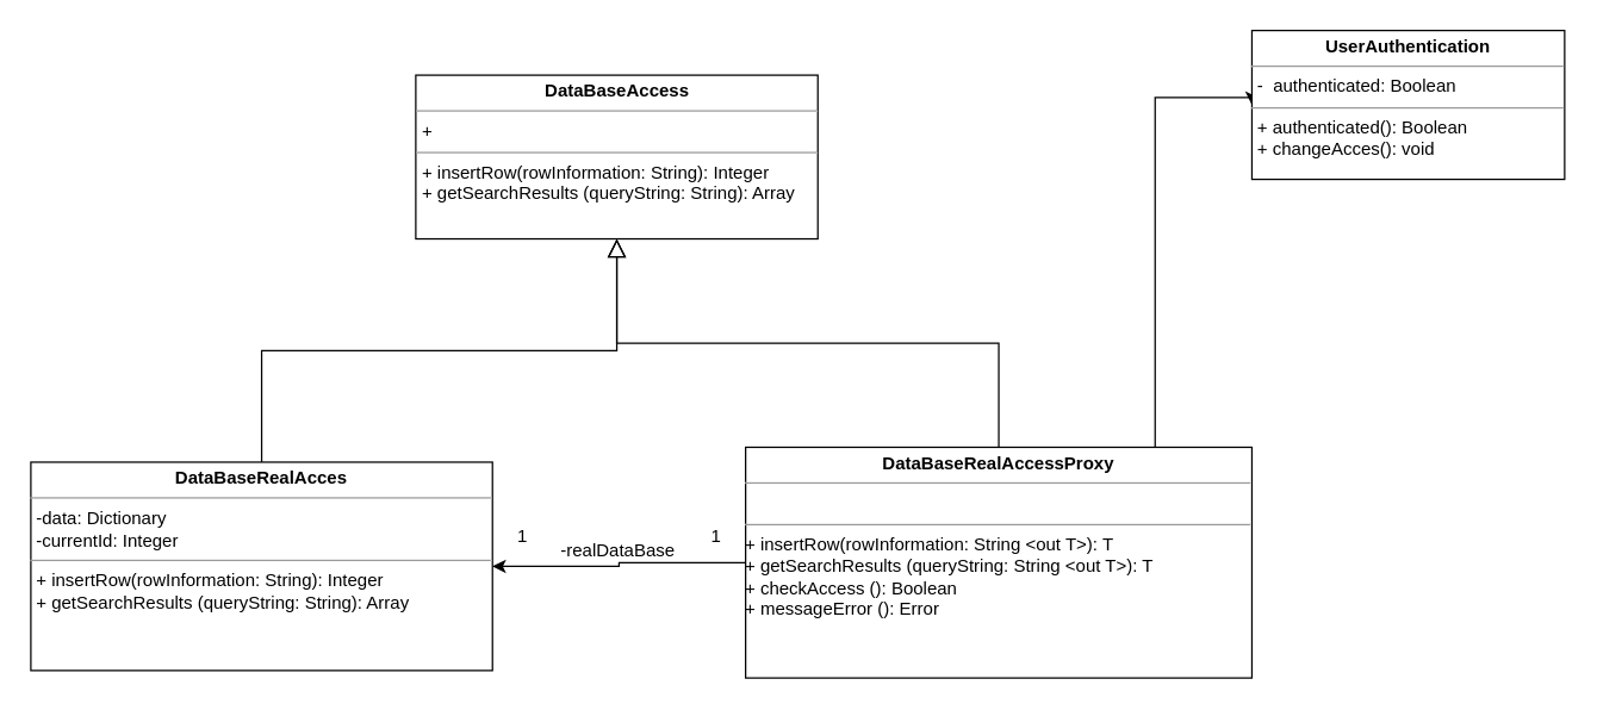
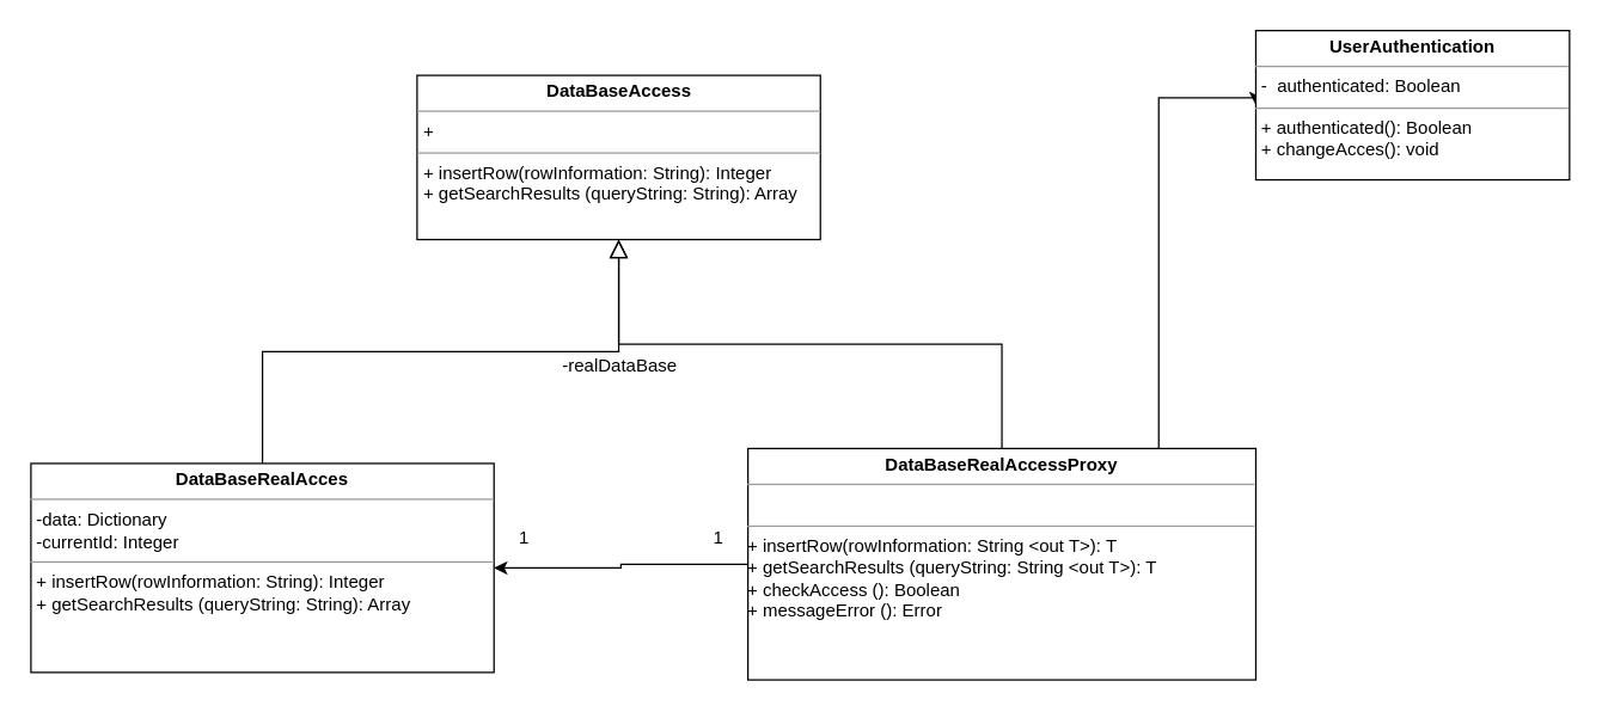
  <mxCell id="0" />
  <mxCell id="1" parent="0" />
  <mxCell id="2" style="edgeStyle=elbowEdgeStyle;rounded=0;orthogonalLoop=1;jettySize=auto;elbow=vertical;html=1;entryX=0.5;entryY=1;entryDx=0;entryDy=0;endArrow=block;endFill=0;endSize=10;" edge="1" parent="1" source="3" target="12"><mxGeometry relative="1" as="geometry" /></mxCell>
  <mxCell id="3" value="&lt;p style=&quot;margin: 0px ; margin-top: 4px ; text-align: center&quot;&gt;&lt;b&gt;DataBaseRealAcces&lt;/b&gt;&lt;/p&gt;&lt;hr size=&quot;1&quot;&gt;&lt;p style=&quot;margin: 0px ; margin-left: 4px&quot;&gt;-data: Dictionary &lt;br&gt;&lt;/p&gt;&lt;p style=&quot;margin: 0px ; margin-left: 4px&quot;&gt;-currentId: Integer&lt;br&gt;&lt;/p&gt;&lt;hr size=&quot;1&quot;&gt;&lt;p style=&quot;margin: 0px ; margin-left: 4px&quot;&gt;+ insertRow(rowInformation: String): Integer&lt;br&gt;+ getSearchResults (queryString: String): Array&lt;/p&gt;" style="verticalAlign=top;align=left;overflow=fill;fontSize=12;fontFamily=Helvetica;html=1;" vertex="1" parent="1"><mxGeometry x="20" y="310" width="310" height="140" as="geometry" /></mxCell>
  <mxCell id="4" style="edgeStyle=orthogonalEdgeStyle;rounded=0;orthogonalLoop=1;jettySize=auto;html=1;entryX=1;entryY=0.5;entryDx=0;entryDy=0;" edge="1" parent="1" source="7" target="3"><mxGeometry relative="1" as="geometry" /></mxCell>
  <mxCell id="5" style="edgeStyle=orthogonalEdgeStyle;rounded=0;orthogonalLoop=1;jettySize=auto;elbow=vertical;html=1;endArrow=classic;endFill=1;endSize=6;entryX=0;entryY=0.5;entryDx=0;entryDy=0;" edge="1" parent="1" source="7" target="11"><mxGeometry relative="1" as="geometry"><mxPoint x="810" y="69.941" as="targetPoint" /><Array as="points"><mxPoint x="775" y="65" /></Array></mxGeometry></mxCell>
  <mxCell id="6" style="edgeStyle=elbowEdgeStyle;rounded=0;orthogonalLoop=1;jettySize=auto;html=1;endArrow=block;endFill=0;endSize=10;elbow=vertical;" edge="1" parent="1" source="7" target="12"><mxGeometry relative="1" as="geometry" /></mxCell>
  <mxCell id="7" value="&lt;p style=&quot;margin: 0px ; margin-top: 4px ; text-align: center&quot;&gt;&lt;b&gt;DataBaseRealAccessProxy&lt;/b&gt;&lt;/p&gt;&lt;hr size=&quot;1&quot;&gt;&lt;p style=&quot;margin: 0px ; margin-left: 4px&quot;&gt;&lt;br&gt;&lt;/p&gt;&lt;hr size=&quot;1&quot;&gt;+ insertRow(rowInformation: String &amp;lt;out T&amp;gt;): T&lt;br&gt;&lt;div&gt;+ getSearchResults (queryString: String &amp;lt;out T&amp;gt;): T &lt;br&gt;&lt;/div&gt;&lt;div&gt;+ checkAccess (): Boolean&lt;/div&gt;&lt;div&gt;+ messageError (): Error&lt;br&gt;&lt;/div&gt;" style="verticalAlign=top;align=left;overflow=fill;fontSize=12;fontFamily=Helvetica;html=1;" vertex="1" parent="1"><mxGeometry x="500" y="300" width="340" height="155" as="geometry" /></mxCell>
  <mxCell id="8" value="1" style="text;html=1;align=center;verticalAlign=middle;resizable=0;points=[];autosize=1;" vertex="1" parent="1"><mxGeometry x="470" y="350" width="20" height="20" as="geometry" /></mxCell>
  <mxCell id="9" value="1" style="text;html=1;align=center;verticalAlign=middle;resizable=0;points=[];autosize=1;" vertex="1" parent="1"><mxGeometry x="340" y="350" width="20" height="20" as="geometry" /></mxCell>
- <mxCell id="10" value="-realDataBase" style="text;html=1;align=center;verticalAlign=middle;resizable=0;points=[];autosize=1;" vertex="1" parent="1"><mxGeometry x="363.5" y="360" width="100" height="20" as="geometry" /></mxCell>
+ <mxCell id="10" value="-realDataBase" style="text;html=1;align=center;verticalAlign=middle;resizable=0;points=[];autosize=1;" vertex="1" parent="1"><mxGeometry x="363.5" y="235" width="100" height="20" as="geometry" /></mxCell>
  <mxCell id="11" value="&lt;p style=&quot;margin: 0px ; margin-top: 4px ; text-align: center&quot;&gt;&lt;b&gt;UserAuthentication&lt;/b&gt;&lt;/p&gt;&lt;hr size=&quot;1&quot;&gt;&lt;p style=&quot;margin: 0px ; margin-left: 4px&quot;&gt;-&amp;nbsp; authenticated: Boolean&lt;br&gt;&lt;/p&gt;&lt;hr size=&quot;1&quot;&gt;&lt;p style=&quot;margin: 0px ; margin-left: 4px&quot;&gt;+ authenticated(): Boolean&lt;/p&gt;&lt;p style=&quot;margin: 0px ; margin-left: 4px&quot;&gt;+ changeAcces(): void&lt;br&gt;&lt;/p&gt;" style="verticalAlign=top;align=left;overflow=fill;fontSize=12;fontFamily=Helvetica;html=1;" vertex="1" parent="1"><mxGeometry x="840" y="20" width="210" height="100" as="geometry" /></mxCell>
  <mxCell id="12" value="&lt;p style=&quot;margin: 0px ; margin-top: 4px ; text-align: center&quot;&gt;&lt;b&gt;DataBaseAccess&lt;/b&gt;&lt;/p&gt;&lt;hr size=&quot;1&quot;&gt;&lt;p style=&quot;margin: 0px ; margin-left: 4px&quot;&gt;+&lt;/p&gt;&lt;hr size=&quot;1&quot;&gt;&lt;p style=&quot;margin: 0px ; margin-left: 4px&quot;&gt;+ insertRow(rowInformation: String): Integer&lt;/p&gt;&lt;p style=&quot;margin: 0px ; margin-left: 4px&quot;&gt;+ getSearchResults (queryString: String): Array&lt;/p&gt;" style="verticalAlign=top;align=left;overflow=fill;fontSize=12;fontFamily=Helvetica;html=1;" vertex="1" parent="1"><mxGeometry x="278.5" y="50" width="270" height="110" as="geometry" /></mxCell>
